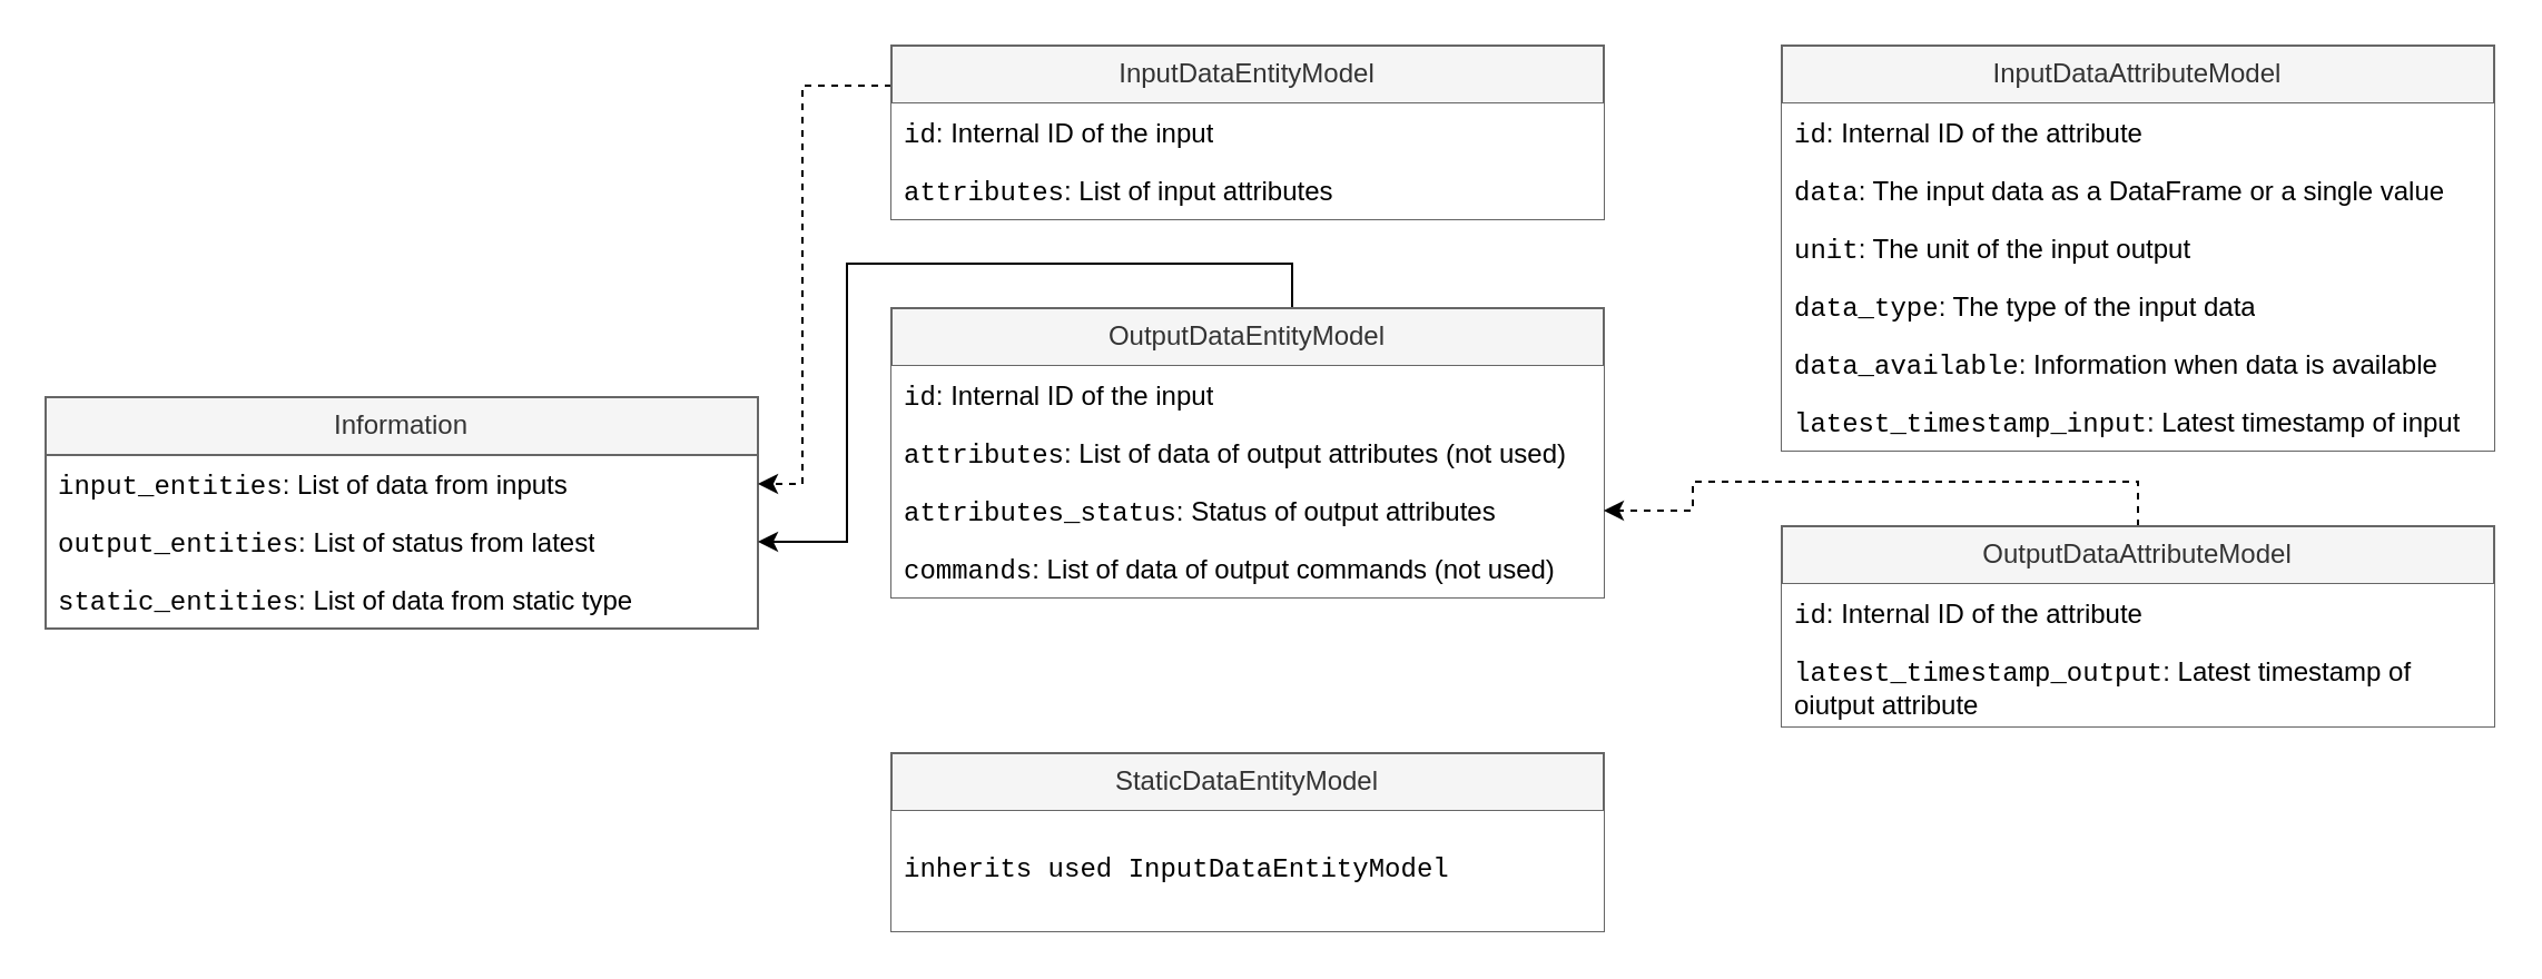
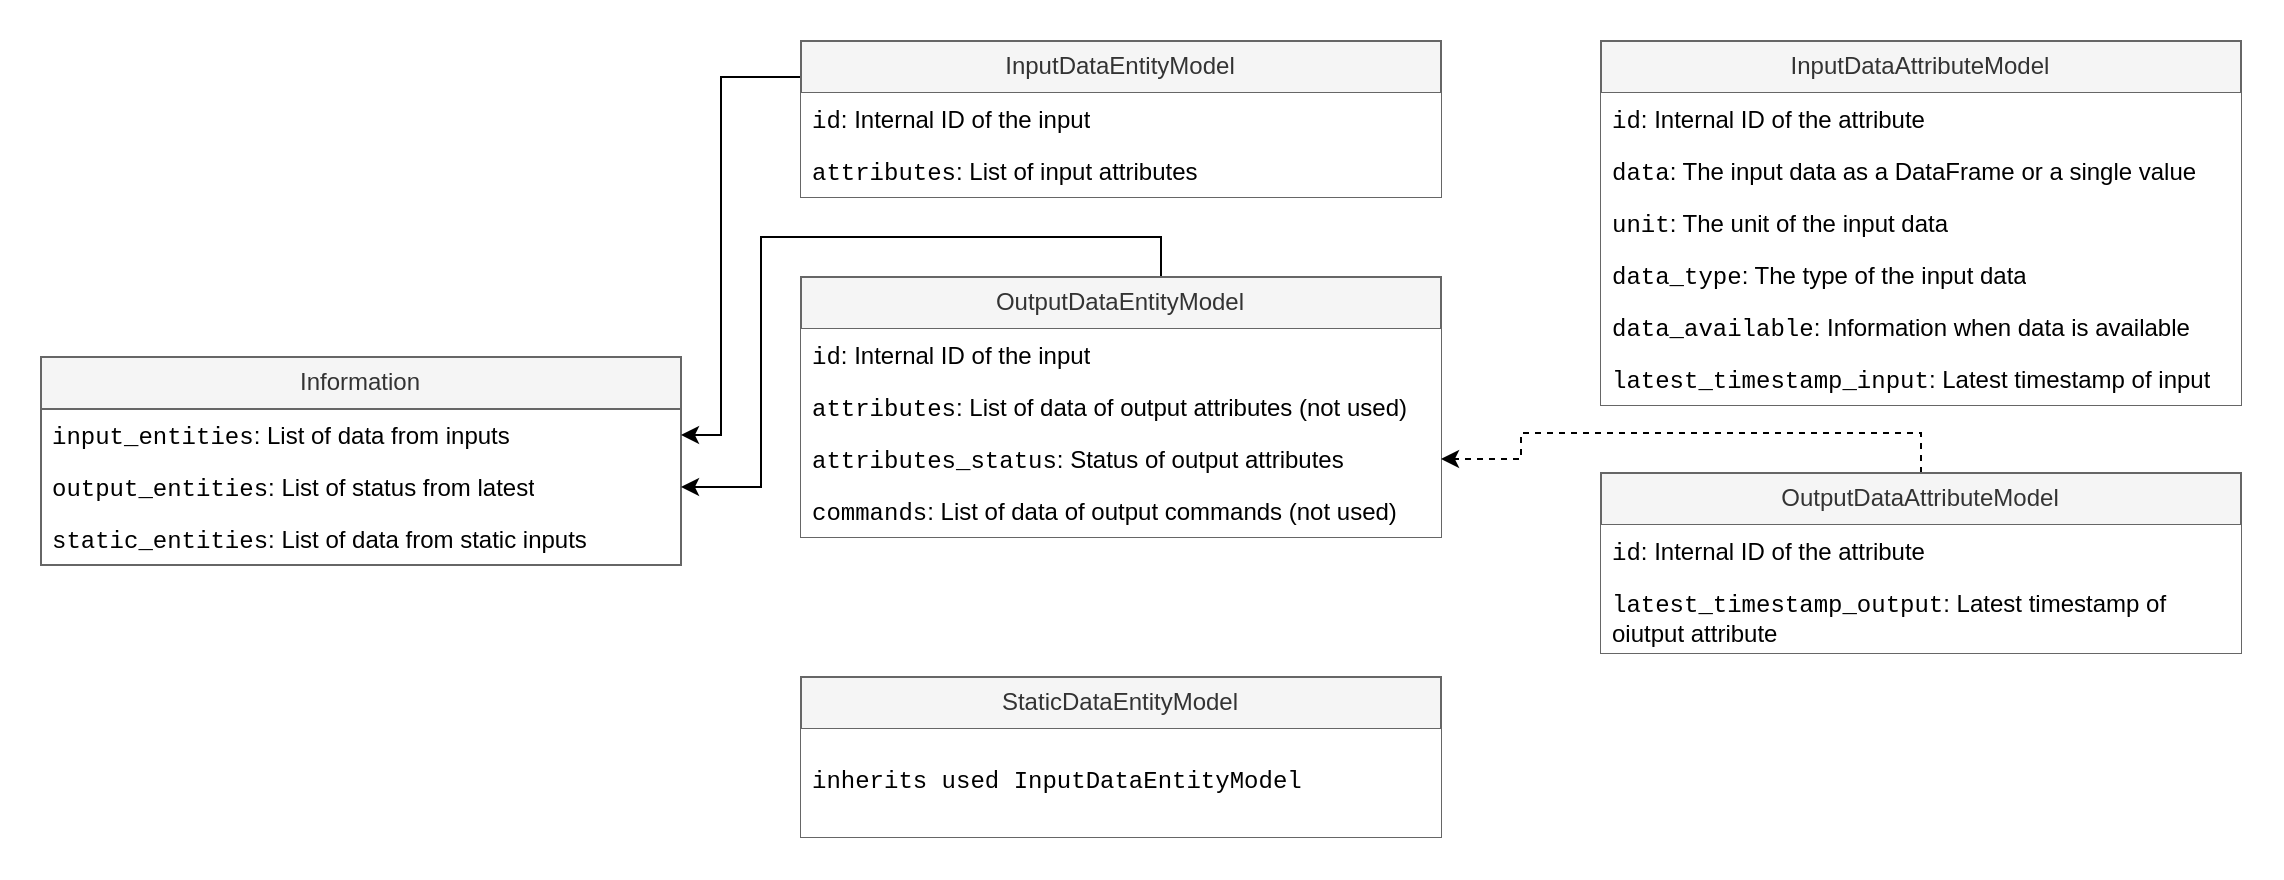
  <mxCell id="0" />
  <mxCell id="1" parent="0" />
  <mxCell id="2" value="Information" style="swimlane;fontStyle=0;childLayout=stackLayout;horizontal=1;startSize=26;fillColor=#f5f5f5;horizontalStack=0;resizeParent=1;resizeParentMax=0;resizeLast=0;collapsible=1;marginBottom=0;whiteSpace=wrap;html=1;fontColor=#333333;strokeColor=#666666;perimeterSpacing=1;swimlaneLine=1;swimlaneFillColor=none;" parent="1" vertex="1"><mxGeometry x="20" y="178" width="320" height="104" as="geometry" /></mxCell>
  <mxCell id="3" value="&lt;font face=&quot;Courier New&quot;&gt;input_entities&lt;/font&gt;: List of data from inputs" style="text;strokeColor=none;fillColor=none;align=left;verticalAlign=top;spacingLeft=4;spacingRight=4;overflow=hidden;rotatable=0;points=[[0,0.5],[1,0.5]];portConstraint=eastwest;whiteSpace=wrap;html=1;" parent="2" vertex="1"><mxGeometry y="26" width="320" height="26" as="geometry" /></mxCell>
  <mxCell id="4" value="&lt;font face=&quot;Courier New&quot;&gt;output_entities&lt;/font&gt;: List of status from latest" style="text;strokeColor=none;fillColor=none;align=left;verticalAlign=top;spacingLeft=4;spacingRight=4;overflow=hidden;rotatable=0;points=[[0,0.5],[1,0.5]];portConstraint=eastwest;whiteSpace=wrap;html=1;" parent="2" vertex="1"><mxGeometry y="52" width="320" height="26" as="geometry" /></mxCell>
- <mxCell id="5" value="&lt;font face=&quot;Courier New&quot;&gt;static_entities&lt;/font&gt;: List of data from static type" style="text;strokeColor=none;fillColor=none;align=left;verticalAlign=top;spacingLeft=4;spacingRight=4;overflow=hidden;rotatable=0;points=[[0,0.5],[1,0.5]];portConstraint=eastwest;whiteSpace=wrap;html=1;" parent="2" vertex="1"><mxGeometry y="78" width="320" height="26" as="geometry" /></mxCell>
- <mxCell id="6" style="edgeStyle=orthogonalEdgeStyle;rounded=0;orthogonalLoop=1;jettySize=auto;html=1;entryX=1;entryY=0.5;entryDx=0;entryDy=0;dashed=1;" parent="1" source="15" target="3" edge="1"><mxGeometry relative="1" as="geometry"><Array as="points"><mxPoint x="360" y="38" /><mxPoint x="360" y="217" /></Array></mxGeometry></mxCell>
+ <mxCell id="5" value="&lt;font face=&quot;Courier New&quot;&gt;static_entities&lt;/font&gt;: List of data from static inputs" style="text;strokeColor=none;fillColor=none;align=left;verticalAlign=top;spacingLeft=4;spacingRight=4;overflow=hidden;rotatable=0;points=[[0,0.5],[1,0.5]];portConstraint=eastwest;whiteSpace=wrap;html=1;" parent="2" vertex="1"><mxGeometry y="78" width="320" height="26" as="geometry" /></mxCell>
+ <mxCell id="6" style="edgeStyle=orthogonalEdgeStyle;rounded=0;orthogonalLoop=1;jettySize=auto;html=1;entryX=1;entryY=0.5;entryDx=0;entryDy=0;" parent="1" source="15" target="3" edge="1"><mxGeometry relative="1" as="geometry"><Array as="points"><mxPoint x="360" y="38" /><mxPoint x="360" y="217" /></Array></mxGeometry></mxCell>
  <mxCell id="7" style="edgeStyle=orthogonalEdgeStyle;rounded=0;orthogonalLoop=1;jettySize=auto;html=1;exitX=0.5;exitY=0;exitDx=0;exitDy=0;" parent="1" source="10" target="4" edge="1"><mxGeometry relative="1" as="geometry"><Array as="points"><mxPoint x="580" y="138" /><mxPoint x="580" y="118" /><mxPoint x="380" y="118" /><mxPoint x="380" y="243" /></Array></mxGeometry></mxCell>
  <mxCell id="8" value="StaticDataEntityModel" style="swimlane;fontStyle=0;childLayout=stackLayout;horizontal=1;startSize=26;fillColor=#f5f5f5;horizontalStack=0;resizeParent=1;resizeParentMax=0;resizeLast=0;collapsible=1;marginBottom=0;whiteSpace=wrap;html=1;fontColor=#333333;strokeColor=#666666;" parent="1" vertex="1"><mxGeometry x="400" y="338" width="320" height="80" as="geometry"><mxRectangle x="140" y="-30" width="160" height="30" as="alternateBounds" /></mxGeometry></mxCell>
  <mxCell id="9" value="&lt;p&gt;&lt;font face=&quot;Courier New&quot;&gt;inherits used&amp;nbsp;InputDataEntityModel&lt;/font&gt;&lt;/p&gt;" style="text;strokeColor=none;fillColor=default;align=left;verticalAlign=top;spacingLeft=4;spacingRight=4;overflow=hidden;rotatable=0;points=[[0,0.5],[1,0.5]];portConstraint=eastwest;whiteSpace=wrap;html=1;" parent="8" vertex="1"><mxGeometry y="26" width="320" height="54" as="geometry" /></mxCell>
  <mxCell id="10" value="OutputDataEntityModel" style="swimlane;fontStyle=0;childLayout=stackLayout;horizontal=1;startSize=26;fillColor=#f5f5f5;horizontalStack=0;resizeParent=1;resizeParentMax=0;resizeLast=0;collapsible=1;marginBottom=0;whiteSpace=wrap;html=1;fontColor=#333333;strokeColor=#666666;" parent="1" vertex="1"><mxGeometry x="400" y="138" width="320" height="130" as="geometry"><mxRectangle x="80" y="-120" width="160" height="30" as="alternateBounds" /></mxGeometry></mxCell>
  <mxCell id="11" value="&lt;font face=&quot;Courier New&quot;&gt;id&lt;/font&gt;:&amp;nbsp;Internal ID of the input" style="text;strokeColor=none;fillColor=default;align=left;verticalAlign=top;spacingLeft=4;spacingRight=4;overflow=hidden;rotatable=0;points=[[0,0.5],[1,0.5]];portConstraint=eastwest;whiteSpace=wrap;html=1;" parent="10" vertex="1"><mxGeometry y="26" width="320" height="26" as="geometry" /></mxCell>
  <mxCell id="12" value="&lt;font face=&quot;Courier New&quot;&gt;attributes&lt;/font&gt;: List of data of output attributes (not used)" style="text;strokeColor=none;fillColor=default;align=left;verticalAlign=top;spacingLeft=4;spacingRight=4;overflow=hidden;rotatable=0;points=[[0,0.5],[1,0.5]];portConstraint=eastwest;whiteSpace=wrap;html=1;" parent="10" vertex="1"><mxGeometry y="52" width="320" height="26" as="geometry" /></mxCell>
  <mxCell id="13" value="&lt;font face=&quot;Courier New&quot;&gt;attributes_status&lt;/font&gt;: Status of output attributes" style="text;strokeColor=none;fillColor=default;align=left;verticalAlign=top;spacingLeft=4;spacingRight=4;overflow=hidden;rotatable=0;points=[[0,0.5],[1,0.5]];portConstraint=eastwest;whiteSpace=wrap;html=1;" parent="10" vertex="1"><mxGeometry y="78" width="320" height="26" as="geometry" /></mxCell>
  <mxCell id="14" value="&lt;font face=&quot;Courier New&quot;&gt;commands&lt;/font&gt;: List of data of output commands&amp;nbsp;(not used)" style="text;strokeColor=none;fillColor=default;align=left;verticalAlign=top;spacingLeft=4;spacingRight=4;overflow=hidden;rotatable=0;points=[[0,0.5],[1,0.5]];portConstraint=eastwest;whiteSpace=wrap;html=1;" parent="10" vertex="1"><mxGeometry y="104" width="320" height="26" as="geometry" /></mxCell>
  <mxCell id="15" value="InputDataEntityModel" style="swimlane;fontStyle=0;childLayout=stackLayout;horizontal=1;startSize=26;fillColor=#f5f5f5;horizontalStack=0;resizeParent=1;resizeParentMax=0;resizeLast=0;collapsible=1;marginBottom=0;whiteSpace=wrap;html=1;fontColor=#333333;strokeColor=#666666;" parent="1" vertex="1"><mxGeometry x="400" y="20" width="320" height="78" as="geometry"><mxRectangle x="60" y="-110" width="160" height="30" as="alternateBounds" /></mxGeometry></mxCell>
  <mxCell id="16" value="&lt;font face=&quot;Courier New&quot;&gt;id&lt;/font&gt;:&amp;nbsp;Internal ID of the input" style="text;strokeColor=none;fillColor=default;align=left;verticalAlign=top;spacingLeft=4;spacingRight=4;overflow=hidden;rotatable=0;points=[[0,0.5],[1,0.5]];portConstraint=eastwest;whiteSpace=wrap;html=1;" parent="15" vertex="1"><mxGeometry y="26" width="320" height="26" as="geometry" /></mxCell>
  <mxCell id="17" value="&lt;font face=&quot;Courier New&quot;&gt;attributes&lt;/font&gt;: List of input attributes" style="text;strokeColor=none;fillColor=default;align=left;verticalAlign=top;spacingLeft=4;spacingRight=4;overflow=hidden;rotatable=0;points=[[0,0.5],[1,0.5]];portConstraint=eastwest;whiteSpace=wrap;html=1;" parent="15" vertex="1"><mxGeometry y="52" width="320" height="26" as="geometry" /></mxCell>
  <mxCell id="18" value="InputDataAttributeModel" style="swimlane;fontStyle=0;childLayout=stackLayout;horizontal=1;startSize=26;fillColor=#f5f5f5;horizontalStack=0;resizeParent=1;resizeParentMax=0;resizeLast=0;collapsible=1;marginBottom=0;whiteSpace=wrap;html=1;fontColor=#333333;strokeColor=#666666;" vertex="1" parent="1"><mxGeometry x="800" y="20" width="320" height="182" as="geometry"><mxRectangle x="60" y="-110" width="160" height="30" as="alternateBounds" /></mxGeometry></mxCell>
  <mxCell id="19" value="&lt;font face=&quot;Courier New&quot;&gt;id&lt;/font&gt;:&amp;nbsp;Internal ID of the attribute" style="text;strokeColor=none;fillColor=default;align=left;verticalAlign=top;spacingLeft=4;spacingRight=4;overflow=hidden;rotatable=0;points=[[0,0.5],[1,0.5]];portConstraint=eastwest;whiteSpace=wrap;html=1;" vertex="1" parent="18"><mxGeometry y="26" width="320" height="26" as="geometry" /></mxCell>
  <mxCell id="20" value="&lt;font face=&quot;Courier New&quot;&gt;data&lt;/font&gt;: The input data as a DataFrame or a single value" style="text;strokeColor=none;fillColor=default;align=left;verticalAlign=top;spacingLeft=4;spacingRight=4;overflow=hidden;rotatable=0;points=[[0,0.5],[1,0.5]];portConstraint=eastwest;whiteSpace=wrap;html=1;" vertex="1" parent="18"><mxGeometry y="52" width="320" height="26" as="geometry" /></mxCell>
- <mxCell id="21" value="&lt;font face=&quot;Courier New&quot;&gt;unit&lt;/font&gt;: The unit of the input output" style="text;strokeColor=none;fillColor=default;align=left;verticalAlign=top;spacingLeft=4;spacingRight=4;overflow=hidden;rotatable=0;points=[[0,0.5],[1,0.5]];portConstraint=eastwest;whiteSpace=wrap;html=1;" vertex="1" parent="18"><mxGeometry y="78" width="320" height="26" as="geometry" /></mxCell>
+ <mxCell id="21" value="&lt;font face=&quot;Courier New&quot;&gt;unit&lt;/font&gt;: The unit of the input data" style="text;strokeColor=none;fillColor=default;align=left;verticalAlign=top;spacingLeft=4;spacingRight=4;overflow=hidden;rotatable=0;points=[[0,0.5],[1,0.5]];portConstraint=eastwest;whiteSpace=wrap;html=1;" vertex="1" parent="18"><mxGeometry y="78" width="320" height="26" as="geometry" /></mxCell>
  <mxCell id="22" value="&lt;font face=&quot;Courier New&quot;&gt;data_type&lt;/font&gt;: The type of the input data" style="text;strokeColor=none;fillColor=default;align=left;verticalAlign=top;spacingLeft=4;spacingRight=4;overflow=hidden;rotatable=0;points=[[0,0.5],[1,0.5]];portConstraint=eastwest;whiteSpace=wrap;html=1;" vertex="1" parent="18"><mxGeometry y="104" width="320" height="26" as="geometry" /></mxCell>
  <mxCell id="23" value="&lt;font face=&quot;Courier New&quot;&gt;data_available&lt;/font&gt;:&amp;nbsp;&lt;span style=&quot;background-color: initial;&quot;&gt;Information when data is available&lt;/span&gt;" style="text;strokeColor=none;fillColor=default;align=left;verticalAlign=top;spacingLeft=4;spacingRight=4;overflow=hidden;rotatable=0;points=[[0,0.5],[1,0.5]];portConstraint=eastwest;whiteSpace=wrap;html=1;" vertex="1" parent="18"><mxGeometry y="130" width="320" height="26" as="geometry" /></mxCell>
  <mxCell id="24" value="&lt;font face=&quot;Courier New&quot;&gt;latest_timestamp_input&lt;/font&gt;: Latest timestamp of input" style="text;strokeColor=none;fillColor=default;align=left;verticalAlign=top;spacingLeft=4;spacingRight=4;overflow=hidden;rotatable=0;points=[[0,0.5],[1,0.5]];portConstraint=eastwest;whiteSpace=wrap;html=1;" vertex="1" parent="18"><mxGeometry y="156" width="320" height="26" as="geometry" /></mxCell>
  <mxCell id="25" style="edgeStyle=orthogonalEdgeStyle;rounded=0;orthogonalLoop=1;jettySize=auto;html=1;exitX=0.5;exitY=0;exitDx=0;exitDy=0;entryX=1;entryY=0.5;entryDx=0;entryDy=0;dashed=1;" edge="1" parent="1" source="26" target="13"><mxGeometry relative="1" as="geometry" /></mxCell>
  <mxCell id="26" value="OutputDataAttributeModel" style="swimlane;fontStyle=0;childLayout=stackLayout;horizontal=1;startSize=26;fillColor=#f5f5f5;horizontalStack=0;resizeParent=1;resizeParentMax=0;resizeLast=0;collapsible=1;marginBottom=0;whiteSpace=wrap;html=1;fontColor=#333333;strokeColor=#666666;" vertex="1" parent="1"><mxGeometry x="800" y="236" width="320" height="90" as="geometry"><mxRectangle x="60" y="-110" width="160" height="30" as="alternateBounds" /></mxGeometry></mxCell>
  <mxCell id="27" value="&lt;font face=&quot;Courier New&quot;&gt;id&lt;/font&gt;:&amp;nbsp;Internal ID of the attribute" style="text;strokeColor=none;fillColor=default;align=left;verticalAlign=top;spacingLeft=4;spacingRight=4;overflow=hidden;rotatable=0;points=[[0,0.5],[1,0.5]];portConstraint=eastwest;whiteSpace=wrap;html=1;" vertex="1" parent="26"><mxGeometry y="26" width="320" height="26" as="geometry" /></mxCell>
  <mxCell id="28" value="&lt;font face=&quot;Courier New&quot;&gt;latest_timestamp_output&lt;/font&gt;: Latest timestamp of oiutput attribute" style="text;strokeColor=none;fillColor=default;align=left;verticalAlign=top;spacingLeft=4;spacingRight=4;overflow=hidden;rotatable=0;points=[[0,0.5],[1,0.5]];portConstraint=eastwest;whiteSpace=wrap;html=1;" vertex="1" parent="26"><mxGeometry y="52" width="320" height="38" as="geometry" /></mxCell>
